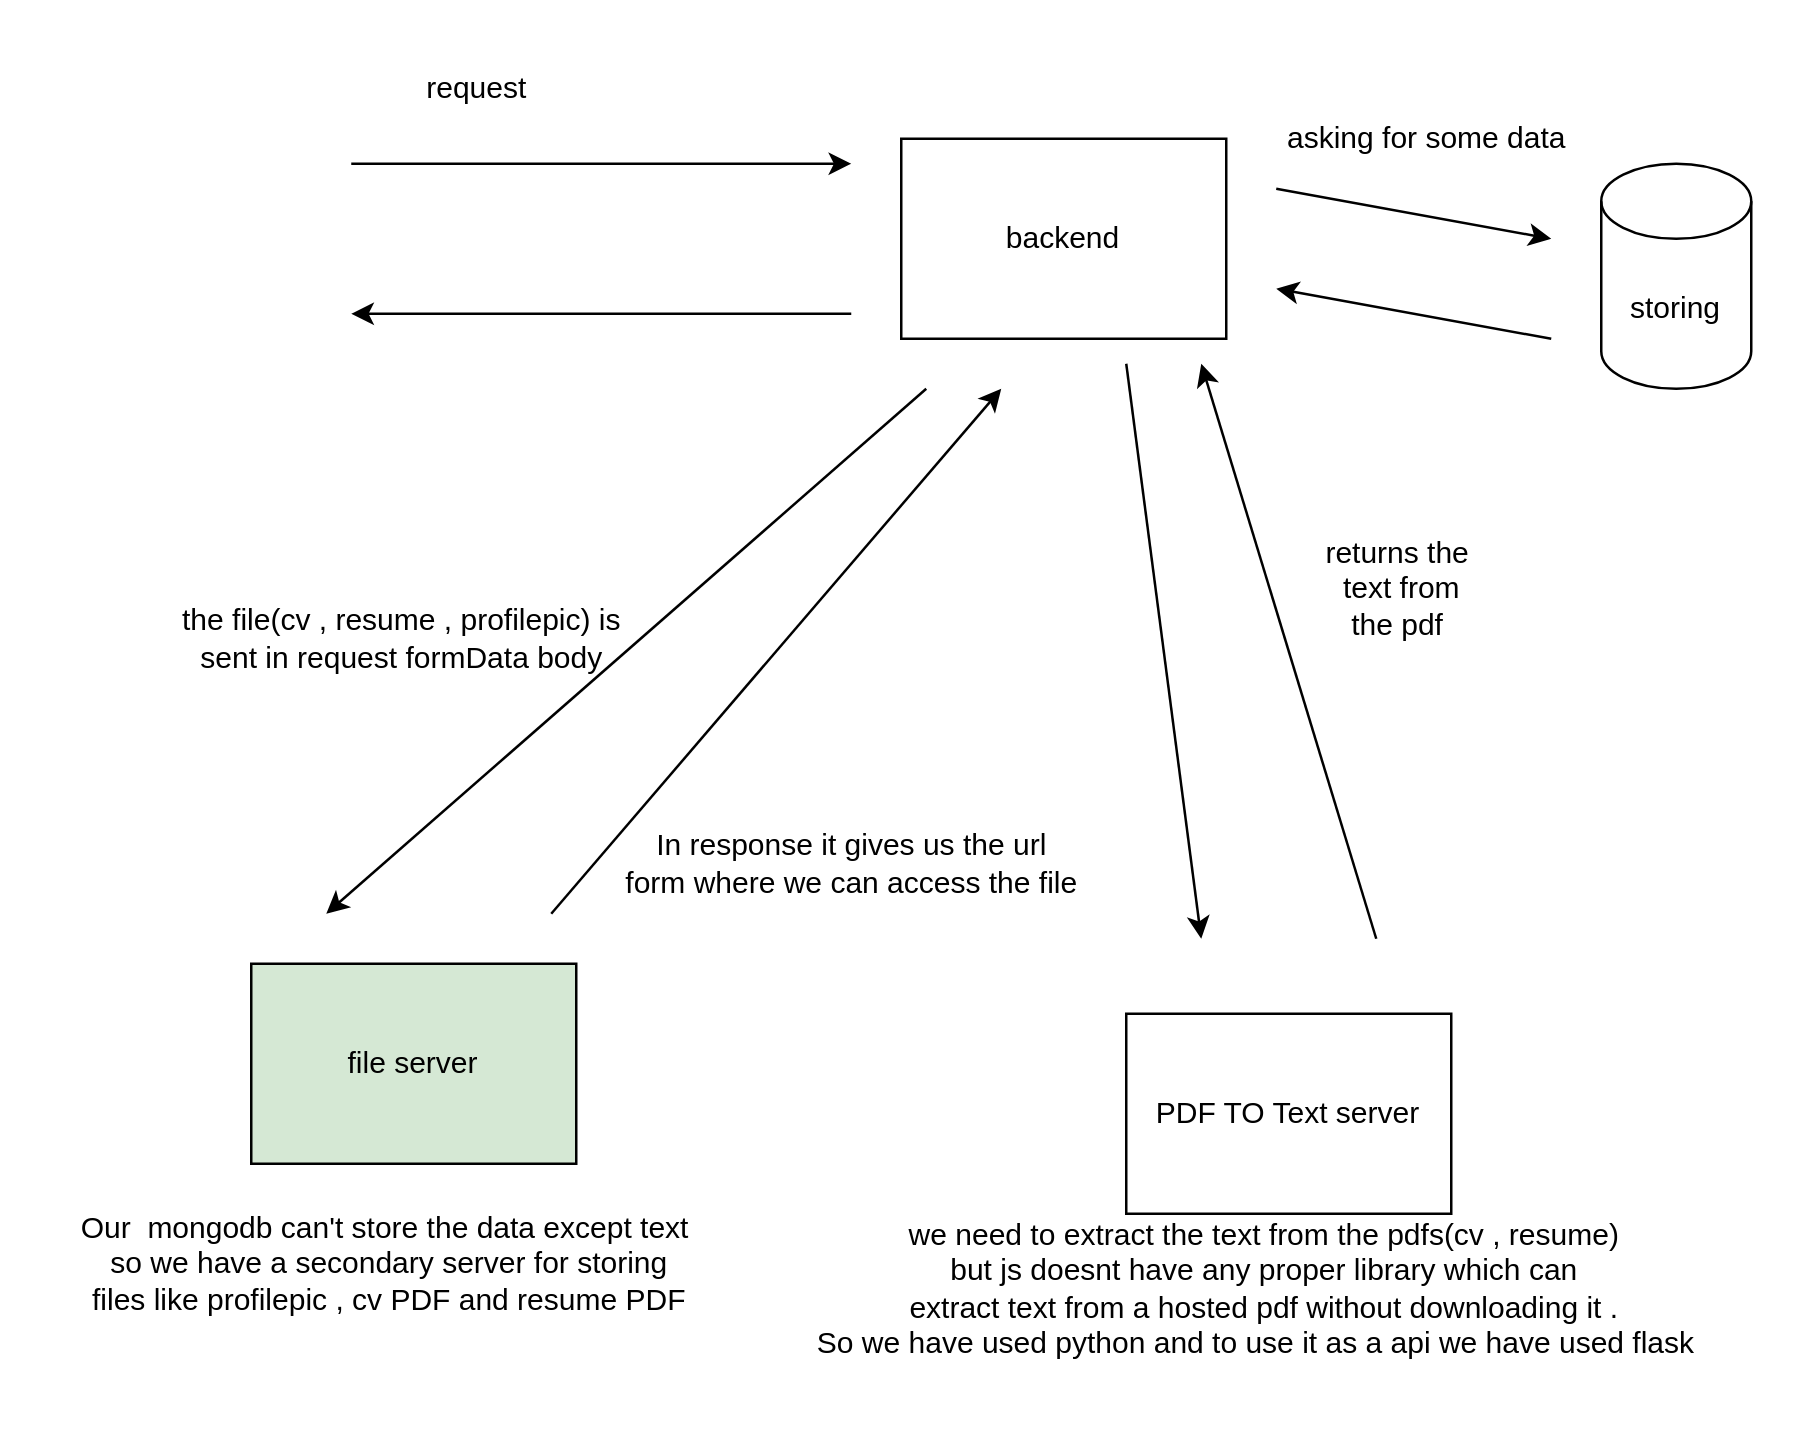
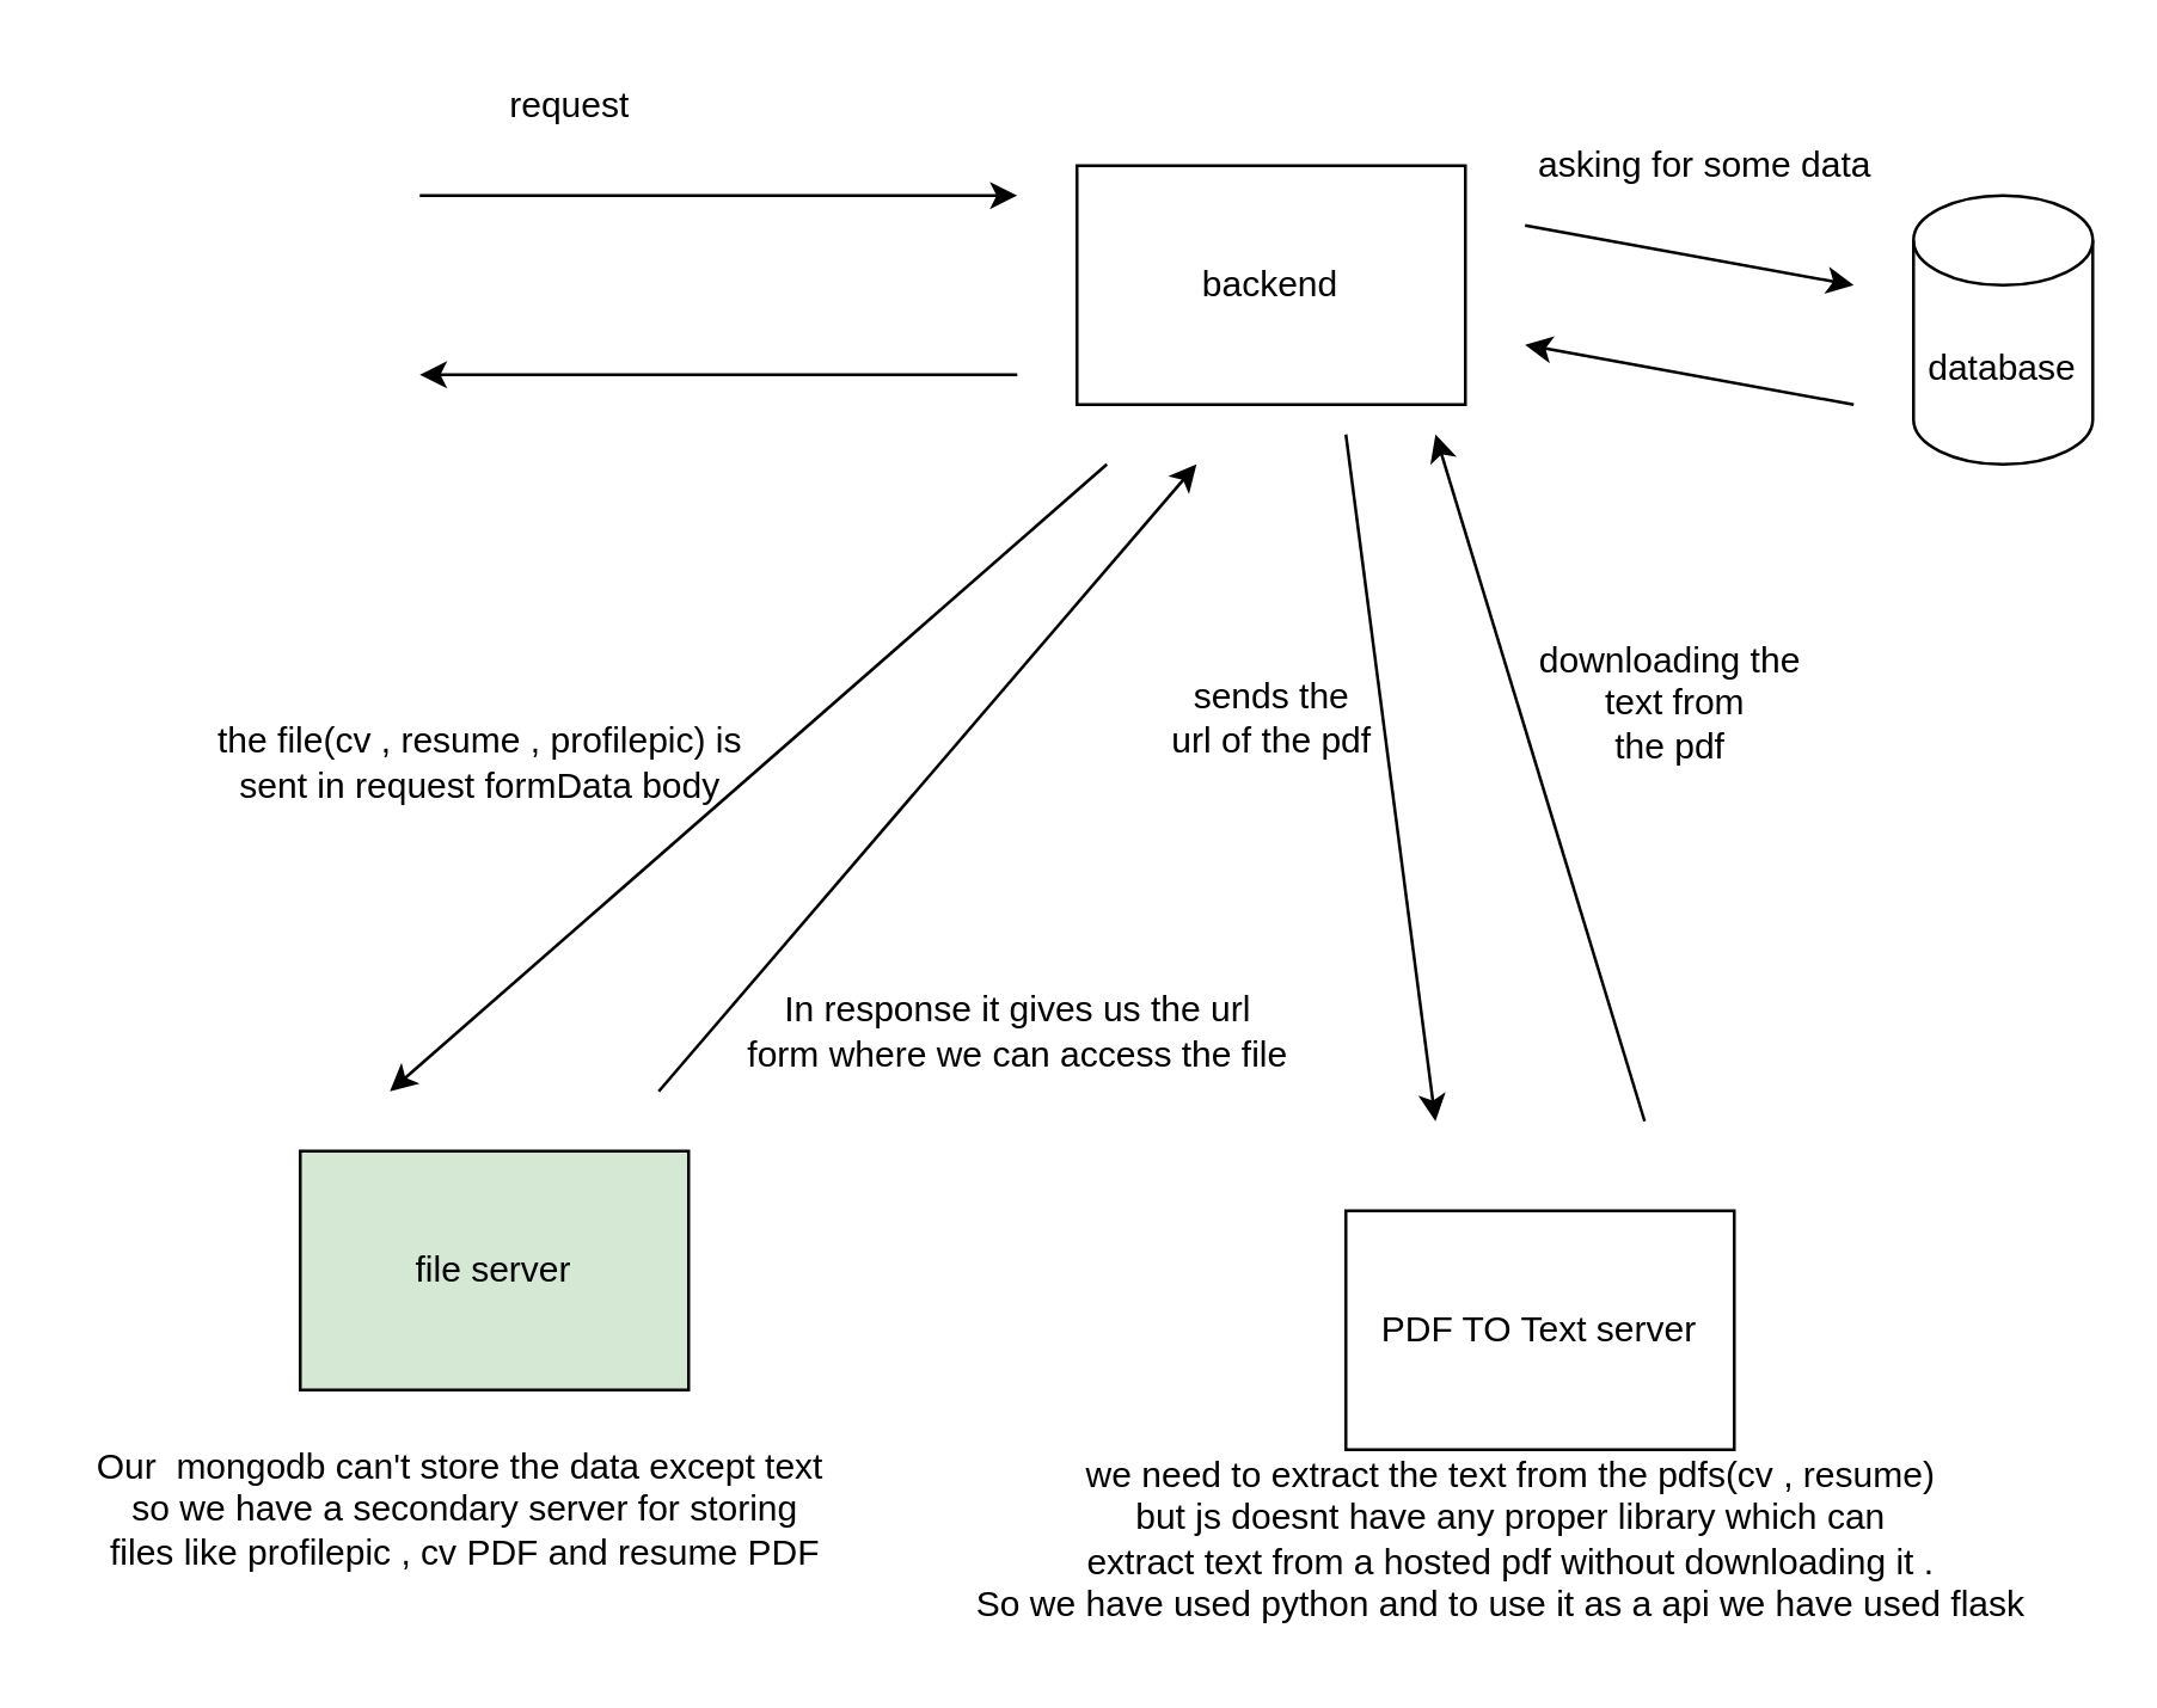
  <mxCell id="0" />
  <mxCell id="1" parent="0" />
  <mxCell id="2" value="backend" style="rounded=0;whiteSpace=wrap;html=1;" vertex="1" parent="1"><mxGeometry x="360" y="55" width="130" height="80" as="geometry" /></mxCell>
  <mxCell id="3" value="file server" style="rounded=0;whiteSpace=wrap;html=1;fillColor=#d5e8d4;" vertex="1" parent="1"><mxGeometry x="100" y="385" width="130" height="80" as="geometry" /></mxCell>
  <mxCell id="4" value="PDF TO Text server" style="rounded=0;whiteSpace=wrap;html=1;" vertex="1" parent="1"><mxGeometry x="450" y="405" width="130" height="80" as="geometry" /></mxCell>
- <mxCell id="5" value="storing" style="shape=cylinder3;whiteSpace=wrap;html=1;boundedLbl=1;backgroundOutline=1;size=15;" vertex="1" parent="1"><mxGeometry x="640" y="65" width="60" height="90" as="geometry" /></mxCell>
+ <mxCell id="5" value="database" style="shape=cylinder3;whiteSpace=wrap;html=1;boundedLbl=1;backgroundOutline=1;size=15;" vertex="1" parent="1"><mxGeometry x="640" y="65" width="60" height="90" as="geometry" /></mxCell>
  <mxCell id="6" value="" style="endArrow=classic;html=1;" edge="1" parent="1"><mxGeometry width="50" height="50" relative="1" as="geometry"><mxPoint x="140" y="65" as="sourcePoint" /><mxPoint x="340" y="65" as="targetPoint" /></mxGeometry></mxCell>
  <mxCell id="7" value="" style="endArrow=classic;html=1;" edge="1" parent="1"><mxGeometry width="50" height="50" relative="1" as="geometry"><mxPoint x="340" y="125" as="sourcePoint" /><mxPoint x="140" y="125" as="targetPoint" /></mxGeometry></mxCell>
  <mxCell id="8" value="" style="endArrow=classic;html=1;" edge="1" parent="1"><mxGeometry width="50" height="50" relative="1" as="geometry"><mxPoint x="510" y="75" as="sourcePoint" /><mxPoint x="620" y="95" as="targetPoint" /></mxGeometry></mxCell>
  <mxCell id="9" value="" style="endArrow=classic;html=1;" edge="1" parent="1"><mxGeometry width="50" height="50" relative="1" as="geometry"><mxPoint x="620" y="135" as="sourcePoint" /><mxPoint x="510" y="115" as="targetPoint" /></mxGeometry></mxCell>
  <mxCell id="10" value="" style="endArrow=classic;html=1;" edge="1" parent="1"><mxGeometry width="50" height="50" relative="1" as="geometry"><mxPoint x="370" y="155" as="sourcePoint" /><mxPoint x="130" y="365" as="targetPoint" /></mxGeometry></mxCell>
  <mxCell id="11" value="Our&amp;nbsp; mongodb can't store the data except text&amp;nbsp;&lt;br&gt;so we have a secondary server for storing&lt;br&gt;&amp;nbsp;files like profilepic , cv PDF and resume PDF&amp;nbsp;" style="text;html=1;align=center;verticalAlign=middle;resizable=0;points=[];autosize=1;strokeColor=none;fillColor=none;" vertex="1" parent="1"><mxGeometry x="20" y="475" width="270" height="60" as="geometry" /></mxCell>
  <mxCell id="12" value="we need to extract the text from the pdfs(cv , resume) &lt;br&gt;but js doesnt have any proper library which can &lt;br&gt;extract text from a hosted pdf without downloading it . &lt;br&gt;So we have used python and to use it as a api we have used flask&amp;nbsp;&amp;nbsp;" style="text;html=1;align=center;verticalAlign=middle;resizable=0;points=[];autosize=1;strokeColor=none;fillColor=none;" vertex="1" parent="1"><mxGeometry x="315" y="480" width="380" height="70" as="geometry" /></mxCell>
  <mxCell id="13" value="the file(cv , resume , profilepic) is&lt;br&gt;&amp;nbsp;sent in request formData body&amp;nbsp;&lt;br&gt;" style="text;html=1;align=center;verticalAlign=middle;resizable=0;points=[];autosize=1;strokeColor=none;fillColor=none;" vertex="1" parent="1"><mxGeometry x="60" y="235" width="200" height="40" as="geometry" /></mxCell>
  <mxCell id="14" value="" style="endArrow=classic;html=1;" edge="1" parent="1"><mxGeometry width="50" height="50" relative="1" as="geometry"><mxPoint x="220" y="365" as="sourcePoint" /><mxPoint x="400" y="155" as="targetPoint" /></mxGeometry></mxCell>
  <mxCell id="15" value="In response it gives us the url &lt;br&gt;form where we can access the file" style="text;html=1;align=center;verticalAlign=middle;resizable=0;points=[];autosize=1;strokeColor=none;fillColor=none;" vertex="1" parent="1"><mxGeometry x="240" y="325" width="200" height="40" as="geometry" /></mxCell>
  <mxCell id="16" value="" style="endArrow=classic;html=1;" edge="1" parent="1"><mxGeometry width="50" height="50" relative="1" as="geometry"><mxPoint x="450" y="145" as="sourcePoint" /><mxPoint x="480" y="375" as="targetPoint" /></mxGeometry></mxCell>
+ <mxCell id="17" value="sends the &lt;br&gt;url of the pdf" style="text;html=1;align=center;verticalAlign=middle;resizable=0;points=[];autosize=1;strokeColor=none;fillColor=none;" vertex="1" parent="1"><mxGeometry x="380" y="220" width="90" height="40" as="geometry" /></mxCell>
  <mxCell id="18" value="" style="endArrow=classic;html=1;" edge="1" parent="1"><mxGeometry width="50" height="50" relative="1" as="geometry"><mxPoint x="550" y="375" as="sourcePoint" /><mxPoint x="480" y="145" as="targetPoint" /></mxGeometry></mxCell>
- <mxCell id="19" value="returns the&amp;nbsp;&lt;br&gt;text from &lt;br&gt;the pdf&amp;nbsp;" style="text;html=1;align=center;verticalAlign=middle;resizable=0;points=[];autosize=1;strokeColor=none;fillColor=none;" vertex="1" parent="1"><mxGeometry x="520" y="205" width="80" height="60" as="geometry" /></mxCell>
+ <mxCell id="19" value="downloading the&amp;nbsp;&lt;br&gt;text from &lt;br&gt;the pdf&amp;nbsp;" style="text;html=1;align=center;verticalAlign=middle;resizable=0;points=[];autosize=1;strokeColor=none;fillColor=none;" vertex="1" parent="1"><mxGeometry x="520" y="205" width="80" height="60" as="geometry" /></mxCell>
  <mxCell id="20" value="request" style="text;html=1;align=center;verticalAlign=middle;resizable=0;points=[];autosize=1;strokeColor=none;fillColor=none;" vertex="1" parent="1"><mxGeometry x="160" y="20" width="60" height="30" as="geometry" /></mxCell>
  <mxCell id="21" value="asking for some data" style="text;html=1;align=center;verticalAlign=middle;resizable=0;points=[];autosize=1;strokeColor=none;fillColor=none;" vertex="1" parent="1"><mxGeometry x="505" y="40" width="130" height="30" as="geometry" /></mxCell>
